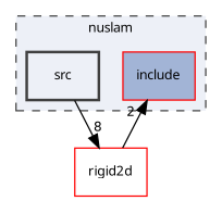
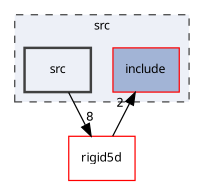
  digraph {
    compound=true
    fontname="Noto Sans"
    node [color=red fillcolor="#edf0f7" fontname="Noto Sans" fontsize=10 shape=box]
    edge [fontname="Noto Sans" fontsize=10 labeldistance=1.5 labelfontname=Helvetica labelfontsize=10]
    n1 [fillcolor="#a2b4d6" label=include style="filled,"]
    n2 [color=grey25 label=src style="filled,bold,"]
-   n3 [label=rigid2d]
+   n3 [label=rigid5d]
    subgraph cluster_1 {
      bgcolor="#edf0f7"
      fontsize=10
-     label=nuslam
+     label=src
      pencolor=grey25
      style="filled,dashed,"
      n1
      n2
    }
    n2 -> n3 [headlabel=8]
    n3 -> n1 [headlabel=2]
  }
